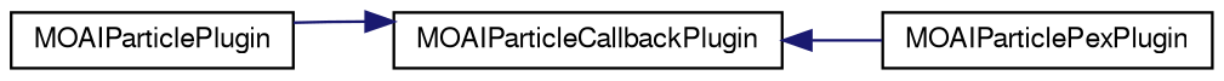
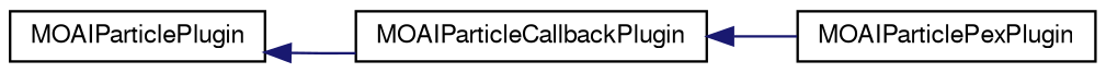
  digraph {
    rankdir=LR
    node [color=black fillcolor=white fontname=FreeSans fontsize=10 shape=record style=filled]
    edge [color=midnightblue dir=back fontname=FreeSans fontsize=10 labelfontname=FreeSans labelfontsize=10 style=solid]
    n1 [height=0.2 label=MOAIParticlePlugin width=0.4]
    n2 [height=0.2 label=MOAIParticleCallbackPlugin width=0.4]
    n3 [height=0.2 label=MOAIParticlePexPlugin width=0.4]
-   n2 -> n1
+   n1 -> n2
    n2 -> n3
  }
